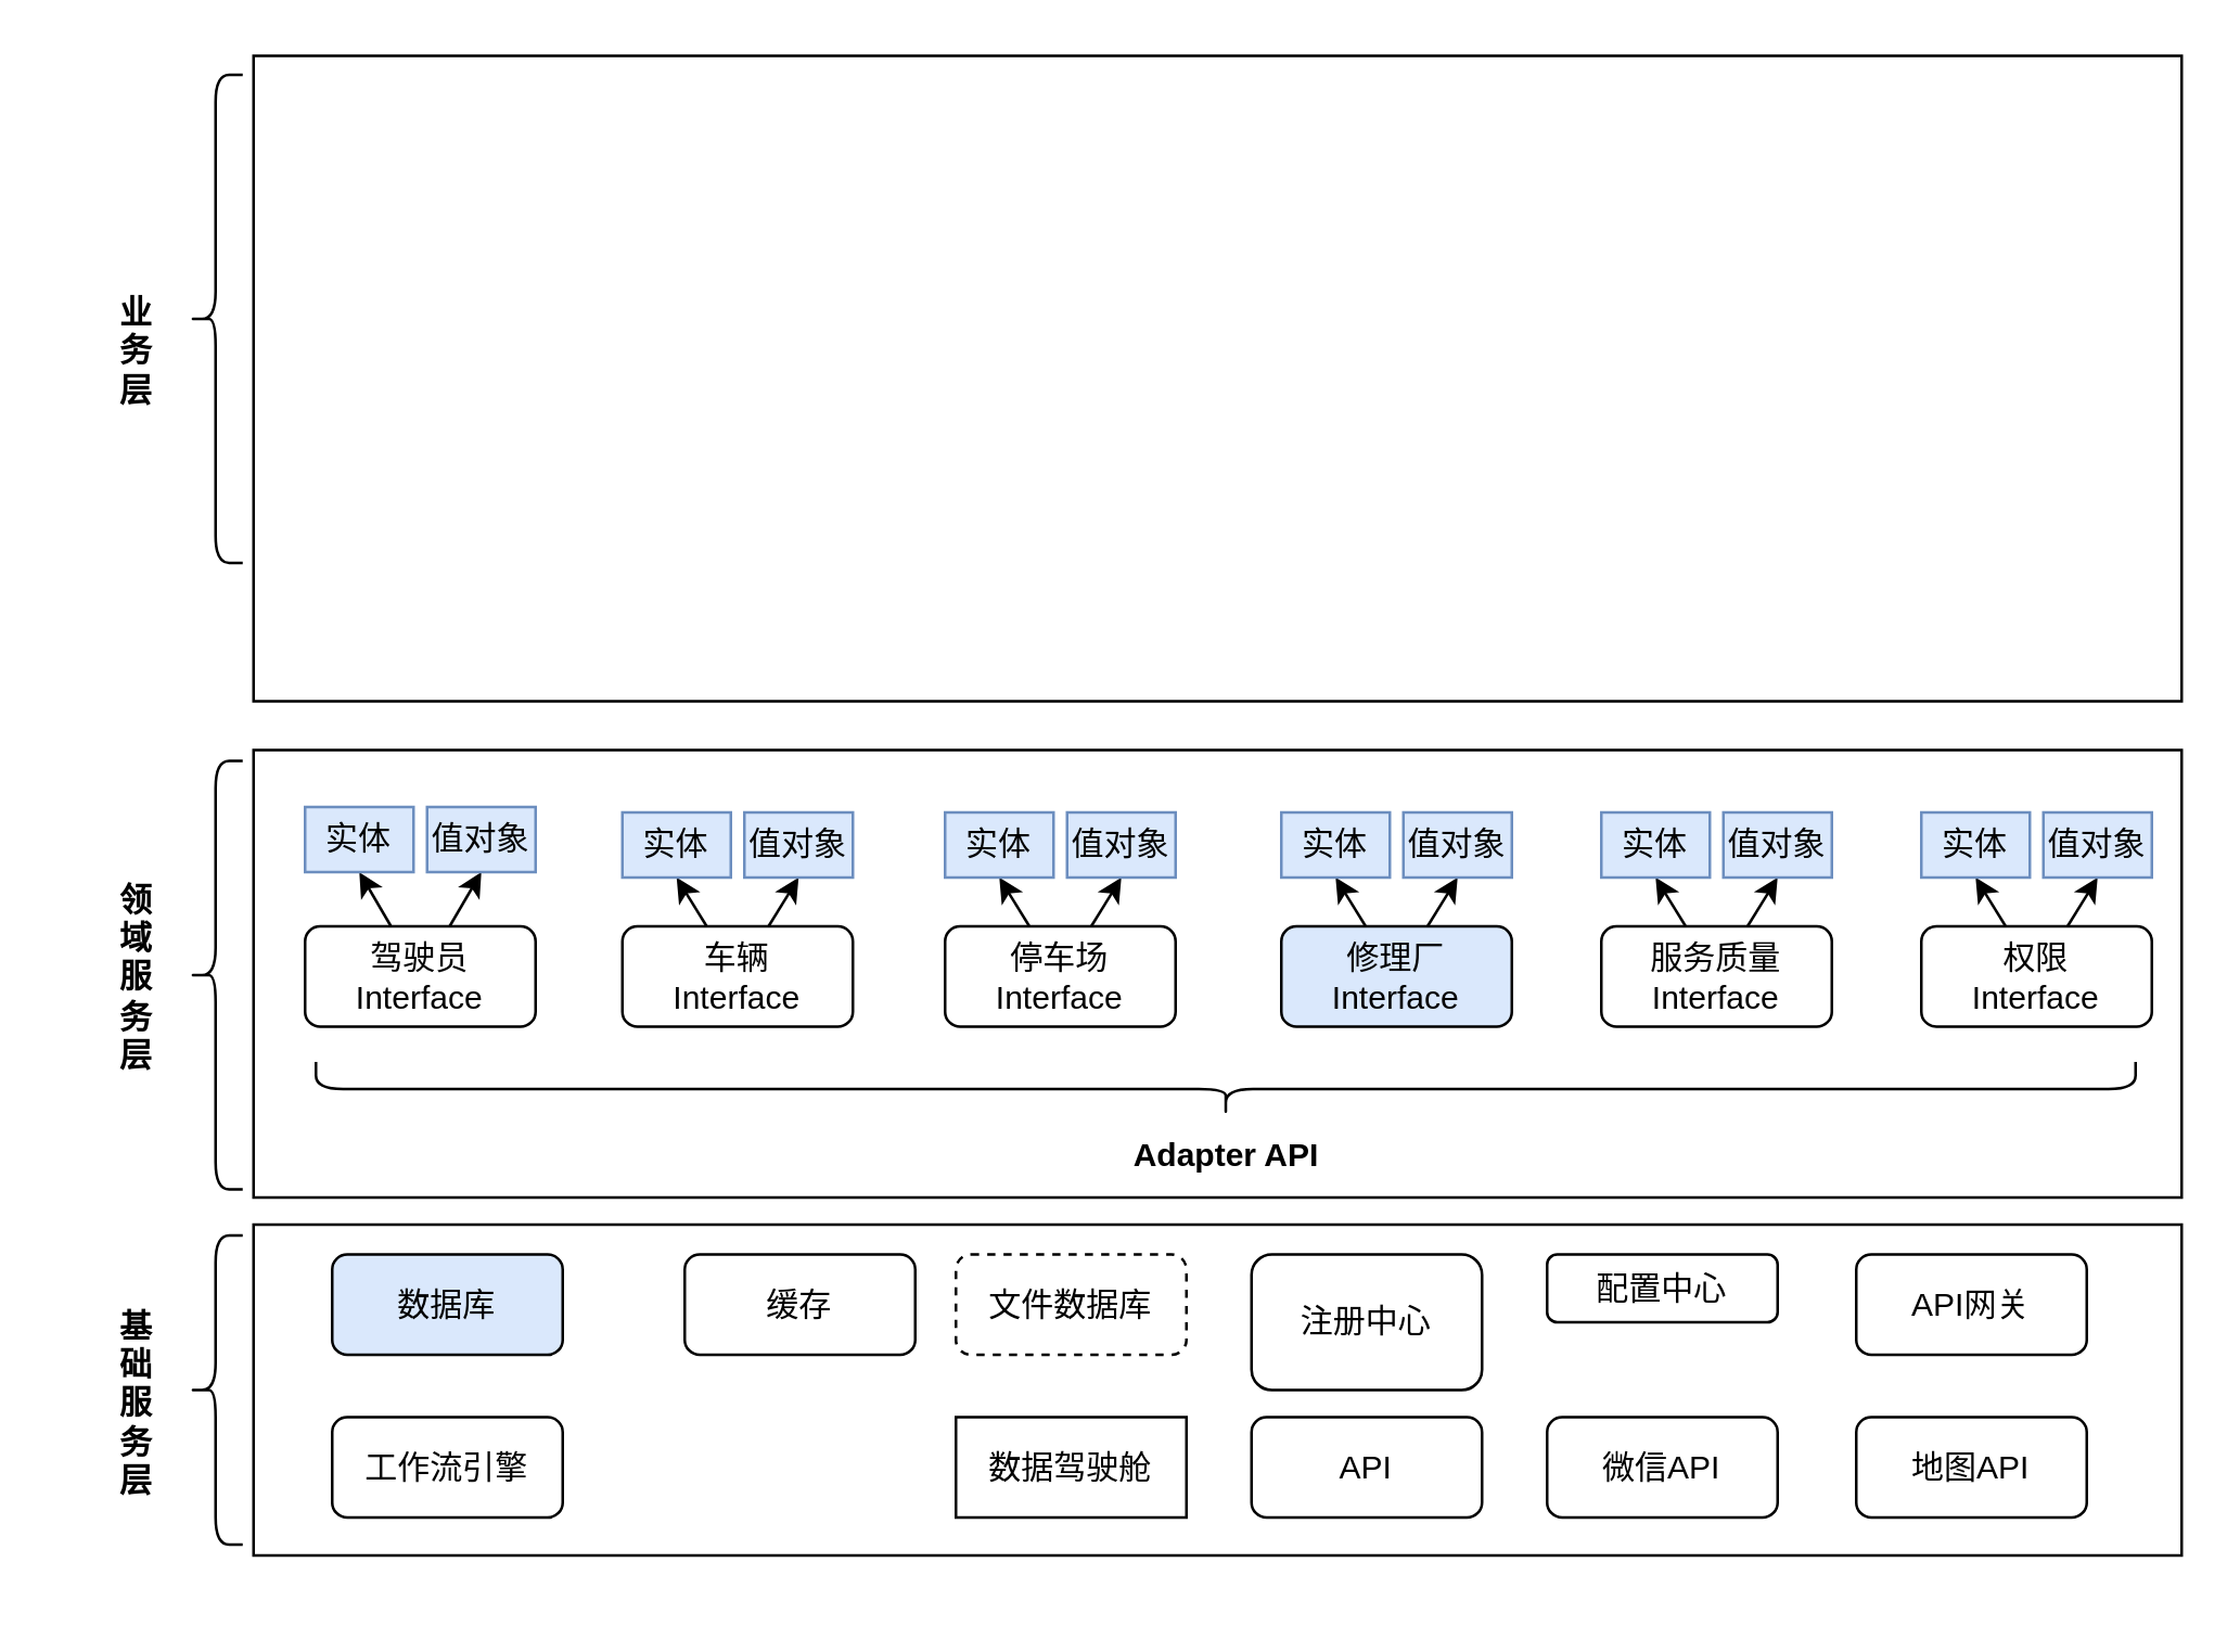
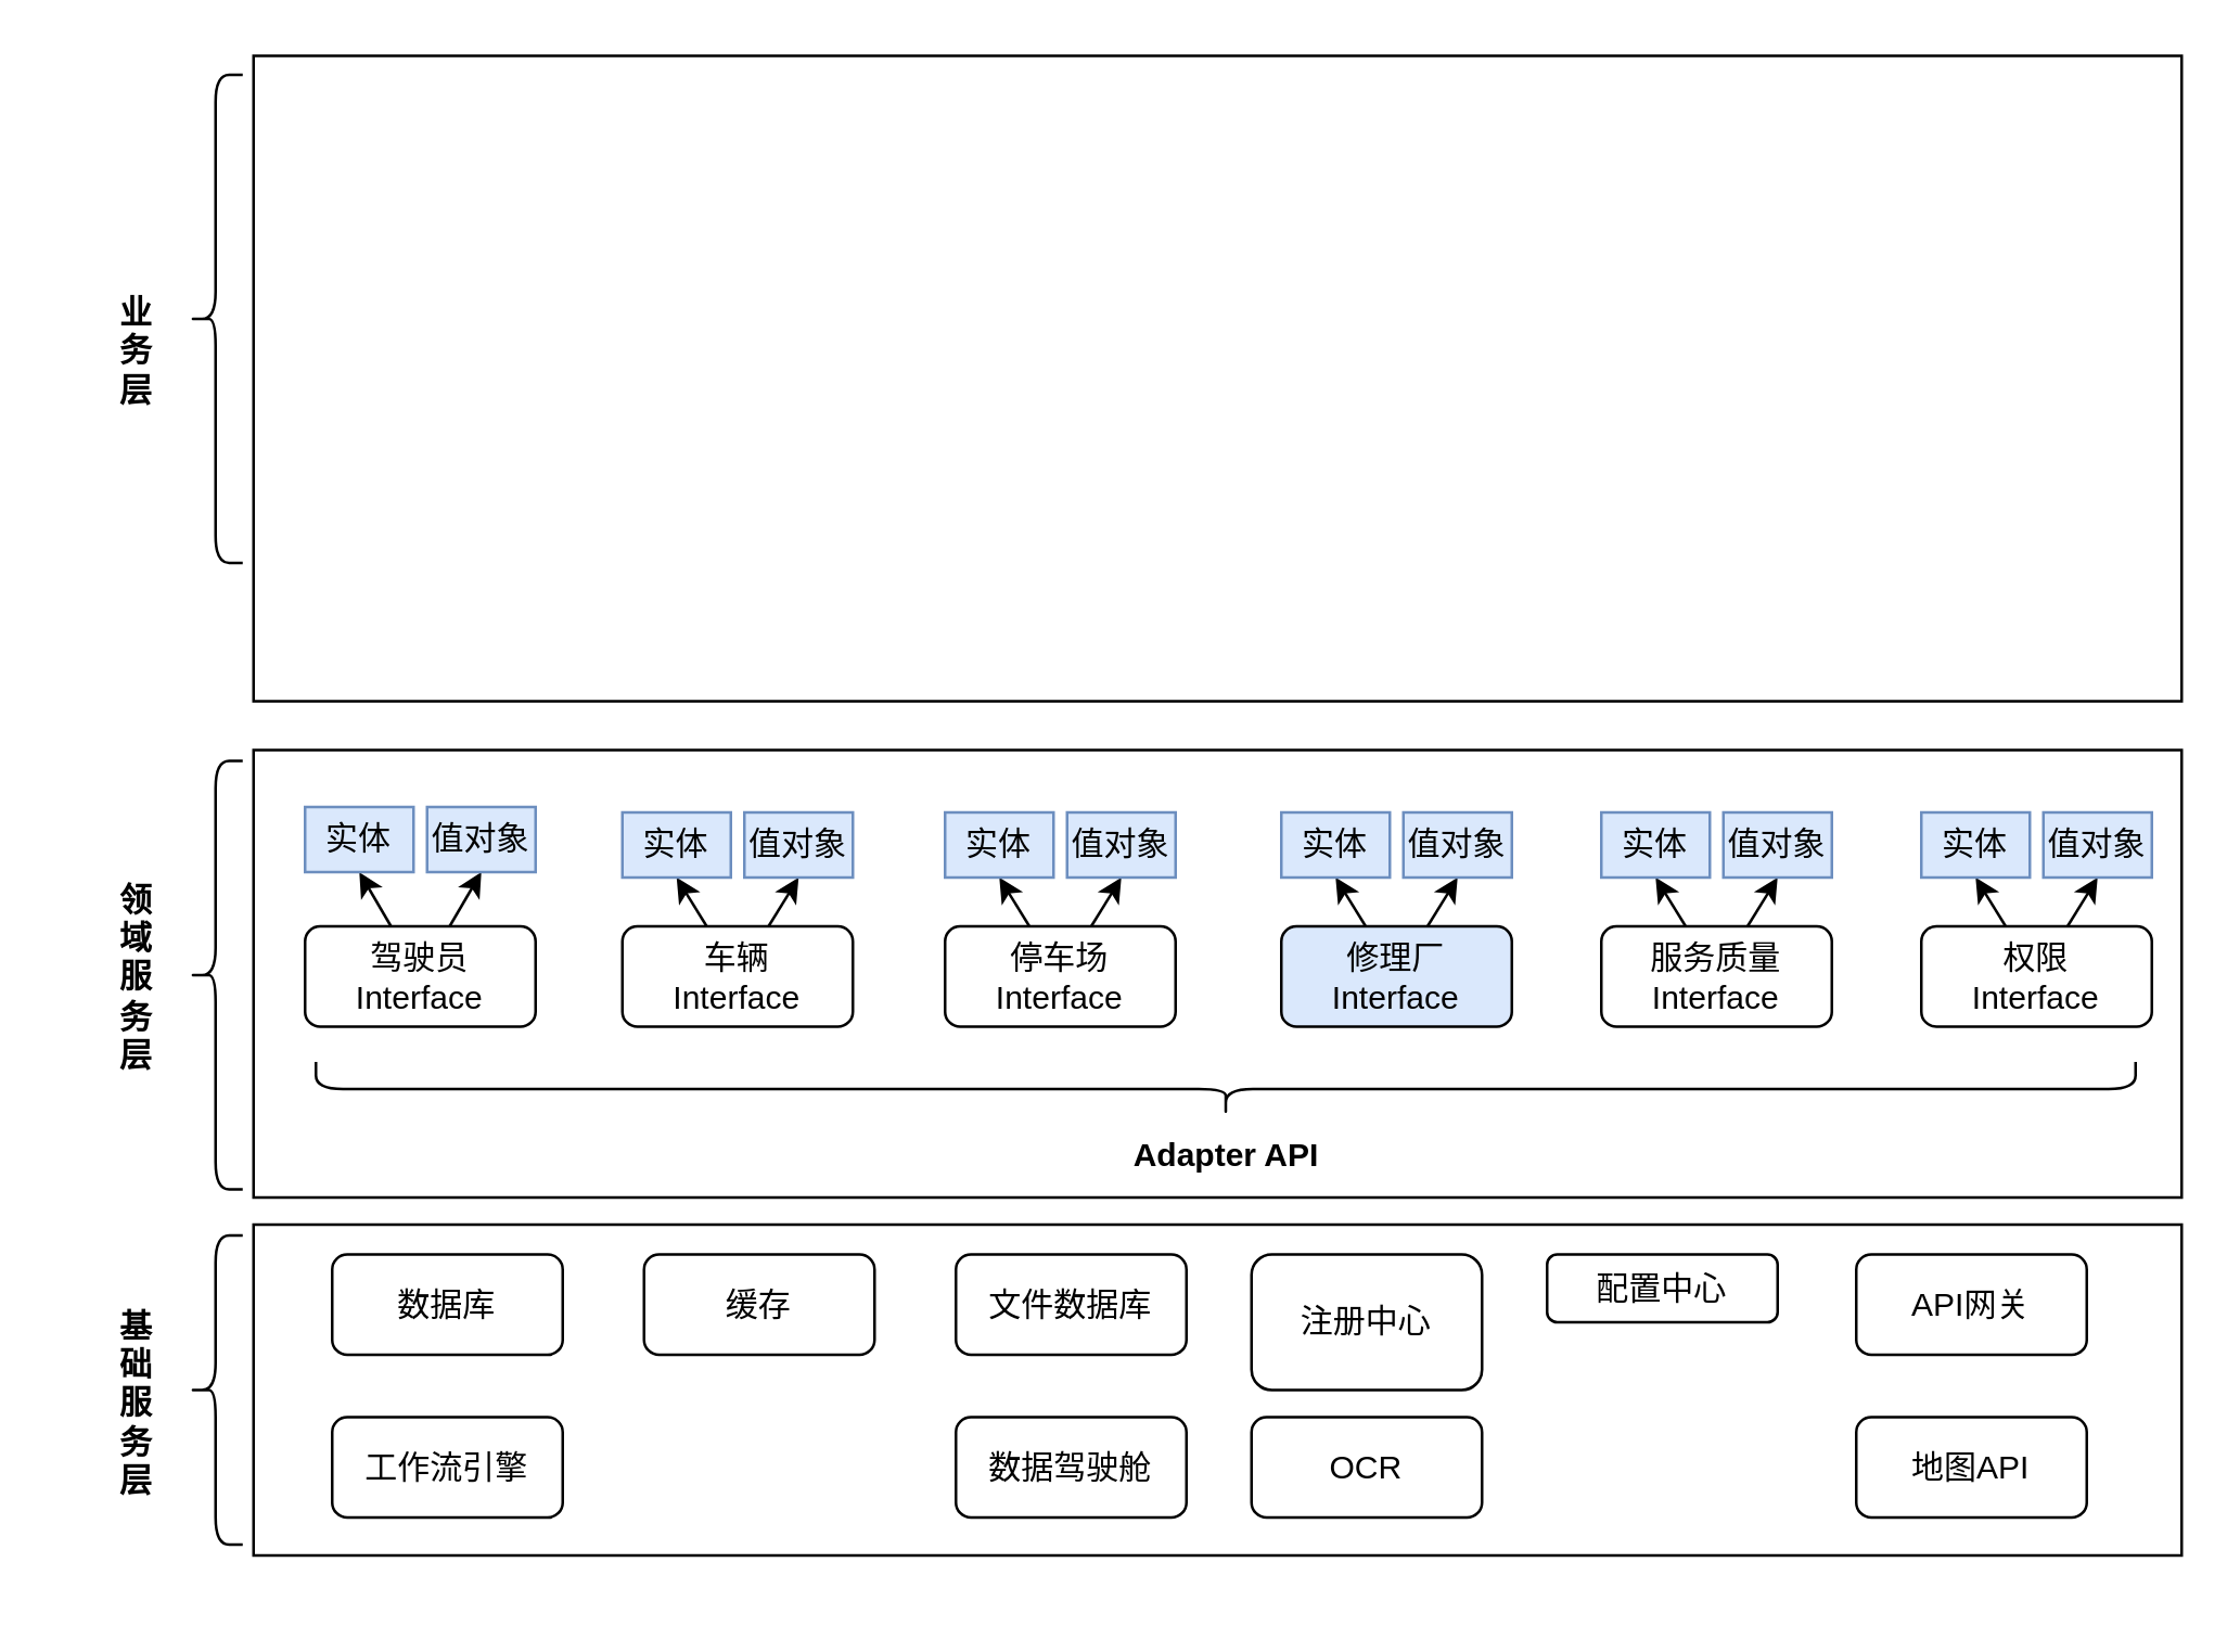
  <mxCell id="0" />
  <mxCell id="1" parent="0" />
  <mxCell id="2" value="" style="shape=curlyBracket;whiteSpace=wrap;html=1;rounded=1;" vertex="1" parent="1"><mxGeometry x="69" y="455" width="20" height="114" as="geometry" /></mxCell>
  <mxCell id="3" value="" style="rounded=0;whiteSpace=wrap;html=1;" vertex="1" parent="1"><mxGeometry x="93" y="451" width="711" height="122" as="geometry" /></mxCell>
  <mxCell id="4" value="基&lt;br&gt;础&lt;br&gt;服&lt;br&gt;务&lt;br&gt;层" style="text;html=1;strokeColor=none;fillColor=none;align=center;verticalAlign=middle;whiteSpace=wrap;rounded=0;fontStyle=1" vertex="1" parent="1"><mxGeometry x="20" y="446" width="60" height="141" as="geometry" /></mxCell>
- <mxCell id="5" value="数据库" style="rounded=1;whiteSpace=wrap;html=1;fillColor=#dae8fc;" vertex="1" parent="1"><mxGeometry x="122" y="462" width="85" height="37" as="geometry" /></mxCell>
+ <mxCell id="5" value="数据库" style="rounded=1;whiteSpace=wrap;html=1;" vertex="1" parent="1"><mxGeometry x="122" y="462" width="85" height="37" as="geometry" /></mxCell>
  <mxCell id="6" value="&lt;span style=&quot;text-align: left&quot;&gt;工作流引擎&lt;/span&gt;" style="rounded=1;whiteSpace=wrap;html=1;" vertex="1" parent="1"><mxGeometry x="122" y="522" width="85" height="37" as="geometry" /></mxCell>
- <mxCell id="7" value="缓存" style="rounded=1;whiteSpace=wrap;html=1;" vertex="1" parent="1"><mxGeometry x="252" y="462" width="85" height="37" as="geometry" /></mxCell>
- <mxCell id="8" value="文件数据库" style="rounded=1;whiteSpace=wrap;html=1;dashed=1;" vertex="1" parent="1"><mxGeometry x="352" y="462" width="85" height="37" as="geometry" /></mxCell>
+ <mxCell id="7" value="缓存" style="rounded=1;whiteSpace=wrap;html=1;" vertex="1" parent="1"><mxGeometry x="237" y="462" width="85" height="37" as="geometry" /></mxCell>
+ <mxCell id="8" value="文件数据库" style="rounded=1;whiteSpace=wrap;html=1;" vertex="1" parent="1"><mxGeometry x="352" y="462" width="85" height="37" as="geometry" /></mxCell>
  <mxCell id="9" value="注册中心" style="rounded=1;whiteSpace=wrap;html=1;" vertex="1" parent="1"><mxGeometry x="461" y="462" width="85" height="50" as="geometry" /></mxCell>
  <mxCell id="10" value="配置中心" style="rounded=1;whiteSpace=wrap;html=1;" vertex="1" parent="1"><mxGeometry x="570" y="462" width="85" height="25" as="geometry" /></mxCell>
  <mxCell id="11" value="API网关" style="rounded=1;whiteSpace=wrap;html=1;" vertex="1" parent="1"><mxGeometry x="684" y="462" width="85" height="37" as="geometry" /></mxCell>
- <mxCell id="12" value="API" style="rounded=1;whiteSpace=wrap;html=1;" vertex="1" parent="1"><mxGeometry x="461" y="522" width="85" height="37" as="geometry" /></mxCell>
- <mxCell id="13" value="微信API" style="rounded=1;whiteSpace=wrap;html=1;" vertex="1" parent="1"><mxGeometry x="570" y="522" width="85" height="37" as="geometry" /></mxCell>
+ <mxCell id="12" value="OCR" style="rounded=1;whiteSpace=wrap;html=1;" vertex="1" parent="1"><mxGeometry x="461" y="522" width="85" height="37" as="geometry" /></mxCell>
  <mxCell id="14" value="地图API" style="rounded=1;whiteSpace=wrap;html=1;" vertex="1" parent="1"><mxGeometry x="684" y="522" width="85" height="37" as="geometry" /></mxCell>
- <mxCell id="15" value="数据驾驶舱" style="whiteSpace=wrap;html=1;rounded=0;" vertex="1" parent="1"><mxGeometry x="352" y="522" width="85" height="37" as="geometry" /></mxCell>
+ <mxCell id="15" value="数据驾驶舱" style="rounded=1;whiteSpace=wrap;html=1;" vertex="1" parent="1"><mxGeometry x="352" y="522" width="85" height="37" as="geometry" /></mxCell>
  <mxCell id="16" value="" style="rounded=0;whiteSpace=wrap;html=1;" vertex="1" parent="1"><mxGeometry x="93" y="276" width="711" height="165" as="geometry" /></mxCell>
  <mxCell id="17" value="领&lt;br&gt;域&lt;br&gt;服&lt;br&gt;务&lt;br&gt;层" style="text;html=1;strokeColor=none;fillColor=none;align=center;verticalAlign=middle;whiteSpace=wrap;rounded=0;fontStyle=1" vertex="1" parent="1"><mxGeometry x="20" y="289" width="60" height="141" as="geometry" /></mxCell>
  <mxCell id="18" value="" style="shape=curlyBracket;whiteSpace=wrap;html=1;rounded=1;" vertex="1" parent="1"><mxGeometry x="69" y="280" width="20" height="158" as="geometry" /></mxCell>
  <mxCell id="19" style="edgeStyle=none;rounded=0;orthogonalLoop=1;jettySize=auto;html=1;entryX=0.5;entryY=1;entryDx=0;entryDy=0;fontColor=#000000;" edge="1" parent="1" source="21" target="49"><mxGeometry relative="1" as="geometry" /></mxCell>
  <mxCell id="20" style="edgeStyle=none;rounded=0;orthogonalLoop=1;jettySize=auto;html=1;entryX=0.5;entryY=1;entryDx=0;entryDy=0;fontColor=#000000;" edge="1" parent="1" source="21" target="50"><mxGeometry relative="1" as="geometry" /></mxCell>
  <mxCell id="21" value="权限&lt;br&gt;Interface" style="rounded=1;whiteSpace=wrap;html=1;" vertex="1" parent="1"><mxGeometry x="708" y="341" width="85" height="37" as="geometry" /></mxCell>
  <mxCell id="22" style="rounded=0;orthogonalLoop=1;jettySize=auto;html=1;entryX=0.5;entryY=1;entryDx=0;entryDy=0;fontColor=#000000;" edge="1" parent="1" source="24" target="39"><mxGeometry relative="1" as="geometry" /></mxCell>
  <mxCell id="23" style="edgeStyle=none;rounded=0;orthogonalLoop=1;jettySize=auto;html=1;entryX=0.5;entryY=1;entryDx=0;entryDy=0;fontColor=#000000;" edge="1" parent="1" source="24" target="40"><mxGeometry relative="1" as="geometry" /></mxCell>
  <mxCell id="24" value="驾驶员 Interface" style="rounded=1;whiteSpace=wrap;html=1;" vertex="1" parent="1"><mxGeometry x="112" y="341" width="85" height="37" as="geometry" /></mxCell>
  <mxCell id="25" style="edgeStyle=none;rounded=0;orthogonalLoop=1;jettySize=auto;html=1;entryX=0.5;entryY=1;entryDx=0;entryDy=0;fontColor=#000000;" edge="1" parent="1" source="27" target="41"><mxGeometry relative="1" as="geometry" /></mxCell>
  <mxCell id="26" style="edgeStyle=none;rounded=0;orthogonalLoop=1;jettySize=auto;html=1;entryX=0.5;entryY=1;entryDx=0;entryDy=0;fontColor=#000000;" edge="1" parent="1" source="27" target="42"><mxGeometry relative="1" as="geometry" /></mxCell>
  <mxCell id="27" value="车辆&lt;br&gt;Interface" style="rounded=1;whiteSpace=wrap;html=1;" vertex="1" parent="1"><mxGeometry x="229" y="341" width="85" height="37" as="geometry" /></mxCell>
  <mxCell id="28" style="edgeStyle=none;rounded=0;orthogonalLoop=1;jettySize=auto;html=1;entryX=0.5;entryY=1;entryDx=0;entryDy=0;fontColor=#000000;" edge="1" parent="1" source="30" target="43"><mxGeometry relative="1" as="geometry" /></mxCell>
  <mxCell id="29" style="edgeStyle=none;rounded=0;orthogonalLoop=1;jettySize=auto;html=1;entryX=0.5;entryY=1;entryDx=0;entryDy=0;fontColor=#000000;" edge="1" parent="1" source="30" target="44"><mxGeometry relative="1" as="geometry" /></mxCell>
  <mxCell id="30" value="停车场&lt;br&gt;Interface" style="rounded=1;whiteSpace=wrap;html=1;" vertex="1" parent="1"><mxGeometry x="348" y="341" width="85" height="37" as="geometry" /></mxCell>
  <mxCell id="31" style="edgeStyle=none;rounded=0;orthogonalLoop=1;jettySize=auto;html=1;entryX=0.5;entryY=1;entryDx=0;entryDy=0;fontColor=#000000;" edge="1" parent="1" source="33" target="45"><mxGeometry relative="1" as="geometry" /></mxCell>
  <mxCell id="32" style="edgeStyle=none;rounded=0;orthogonalLoop=1;jettySize=auto;html=1;entryX=0.5;entryY=1;entryDx=0;entryDy=0;fontColor=#000000;" edge="1" parent="1" source="33" target="46"><mxGeometry relative="1" as="geometry" /></mxCell>
  <mxCell id="33" value="修理厂&lt;br&gt;Interface" style="rounded=1;whiteSpace=wrap;html=1;fillColor=#dae8fc;" vertex="1" parent="1"><mxGeometry x="472" y="341" width="85" height="37" as="geometry" /></mxCell>
  <mxCell id="34" style="edgeStyle=none;rounded=0;orthogonalLoop=1;jettySize=auto;html=1;entryX=0.5;entryY=1;entryDx=0;entryDy=0;fontColor=#000000;" edge="1" parent="1" source="36" target="47"><mxGeometry relative="1" as="geometry" /></mxCell>
  <mxCell id="35" style="edgeStyle=none;rounded=0;orthogonalLoop=1;jettySize=auto;html=1;entryX=0.5;entryY=1;entryDx=0;entryDy=0;fontColor=#000000;" edge="1" parent="1" source="36" target="48"><mxGeometry relative="1" as="geometry" /></mxCell>
  <mxCell id="36" value="服务质量&lt;br&gt;Interface" style="rounded=1;whiteSpace=wrap;html=1;" vertex="1" parent="1"><mxGeometry x="590" y="341" width="85" height="37" as="geometry" /></mxCell>
  <mxCell id="37" value="" style="shape=curlyBracket;whiteSpace=wrap;html=1;rounded=1;flipH=1;fontColor=#000000;size=0.5;direction=north;" vertex="1" parent="1"><mxGeometry x="116" y="391" width="671" height="20" as="geometry" /></mxCell>
  <mxCell id="38" value="Adapter API" style="text;html=1;strokeColor=none;fillColor=none;align=center;verticalAlign=middle;whiteSpace=wrap;rounded=0;fontColor=#000000;fontStyle=1" vertex="1" parent="1"><mxGeometry x="401.5" y="411" width="100" height="30" as="geometry" /></mxCell>
  <mxCell id="39" value="实体" style="text;html=1;strokeColor=#6c8ebf;fillColor=#dae8fc;align=center;verticalAlign=middle;whiteSpace=wrap;rounded=0;" vertex="1" parent="1"><mxGeometry x="112" y="297" width="40" height="24" as="geometry" /></mxCell>
  <mxCell id="40" value="值对象" style="text;html=1;strokeColor=#6c8ebf;fillColor=#dae8fc;align=center;verticalAlign=middle;whiteSpace=wrap;rounded=0;" vertex="1" parent="1"><mxGeometry x="157" y="297" width="40" height="24" as="geometry" /></mxCell>
  <mxCell id="41" value="实体" style="text;html=1;strokeColor=#6c8ebf;fillColor=#dae8fc;align=center;verticalAlign=middle;whiteSpace=wrap;rounded=0;" vertex="1" parent="1"><mxGeometry x="229" y="299" width="40" height="24" as="geometry" /></mxCell>
  <mxCell id="42" value="值对象" style="text;html=1;strokeColor=#6c8ebf;fillColor=#dae8fc;align=center;verticalAlign=middle;whiteSpace=wrap;rounded=0;" vertex="1" parent="1"><mxGeometry x="274" y="299" width="40" height="24" as="geometry" /></mxCell>
  <mxCell id="43" value="实体" style="text;html=1;strokeColor=#6c8ebf;fillColor=#dae8fc;align=center;verticalAlign=middle;whiteSpace=wrap;rounded=0;" vertex="1" parent="1"><mxGeometry x="348" y="299" width="40" height="24" as="geometry" /></mxCell>
  <mxCell id="44" value="值对象" style="text;html=1;strokeColor=#6c8ebf;fillColor=#dae8fc;align=center;verticalAlign=middle;whiteSpace=wrap;rounded=0;" vertex="1" parent="1"><mxGeometry x="393" y="299" width="40" height="24" as="geometry" /></mxCell>
  <mxCell id="45" value="实体" style="text;html=1;strokeColor=#6c8ebf;fillColor=#dae8fc;align=center;verticalAlign=middle;whiteSpace=wrap;rounded=0;" vertex="1" parent="1"><mxGeometry x="472" y="299" width="40" height="24" as="geometry" /></mxCell>
  <mxCell id="46" value="值对象" style="text;html=1;strokeColor=#6c8ebf;fillColor=#dae8fc;align=center;verticalAlign=middle;whiteSpace=wrap;rounded=0;" vertex="1" parent="1"><mxGeometry x="517" y="299" width="40" height="24" as="geometry" /></mxCell>
  <mxCell id="47" value="实体" style="text;html=1;strokeColor=#6c8ebf;fillColor=#dae8fc;align=center;verticalAlign=middle;whiteSpace=wrap;rounded=0;" vertex="1" parent="1"><mxGeometry x="590" y="299" width="40" height="24" as="geometry" /></mxCell>
  <mxCell id="48" value="值对象" style="text;html=1;strokeColor=#6c8ebf;fillColor=#dae8fc;align=center;verticalAlign=middle;whiteSpace=wrap;rounded=0;" vertex="1" parent="1"><mxGeometry x="635" y="299" width="40" height="24" as="geometry" /></mxCell>
  <mxCell id="49" value="实体" style="text;html=1;strokeColor=#6c8ebf;fillColor=#dae8fc;align=center;verticalAlign=middle;whiteSpace=wrap;rounded=0;" vertex="1" parent="1"><mxGeometry x="708" y="299" width="40" height="24" as="geometry" /></mxCell>
  <mxCell id="50" value="值对象" style="text;html=1;strokeColor=#6c8ebf;fillColor=#dae8fc;align=center;verticalAlign=middle;whiteSpace=wrap;rounded=0;" vertex="1" parent="1"><mxGeometry x="753" y="299" width="40" height="24" as="geometry" /></mxCell>
  <mxCell id="51" value="" style="rounded=0;whiteSpace=wrap;html=1;" vertex="1" parent="1"><mxGeometry x="93" y="20" width="711" height="238" as="geometry" /></mxCell>
  <mxCell id="52" value="业&lt;br&gt;务&lt;br&gt;层" style="text;html=1;strokeColor=none;fillColor=none;align=center;verticalAlign=middle;whiteSpace=wrap;rounded=0;fontStyle=1" vertex="1" parent="1"><mxGeometry x="20" y="58" width="60" height="141" as="geometry" /></mxCell>
  <mxCell id="53" value="" style="shape=curlyBracket;whiteSpace=wrap;html=1;rounded=1;" vertex="1" parent="1"><mxGeometry x="69" y="27" width="20" height="180" as="geometry" /></mxCell>
